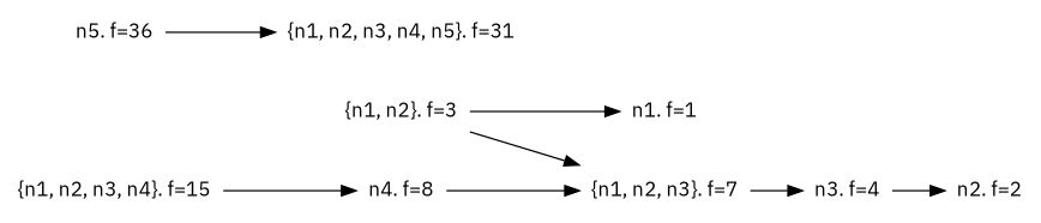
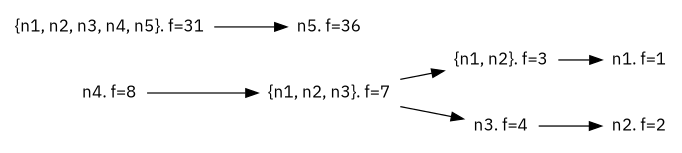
  digraph {
    fontname="IBM Plex Sans"
    rankdir=LR
    node [fontname="IBM Plex Sans" shape=none]
    edge [fontname="IBM Plex Sans"]
    n1 [label="n1. f=1"]
    n2 [label="n2. f=2"]
    n3 [label="{n1, n2}. f=3"]
    n4 [label="n3. f=4"]
    n5 [label="{n1, n2, n3}. f=7"]
    n6 [label="n4. f=8"]
-   n7 [label="{n1, n2, n3, n4}. f=15"]
    n8 [label="n5. f=36"]
    n9 [label="{n1, n2, n3, n4, n5}. f=31"]
    n3 -> n1
    n4 -> n2
-   n3 -> n5
+   n5 -> n3
    n5 -> n4
    n6 -> n5
-   n7 -> n6
-   n8 -> n9
+   n9 -> n8
  }
